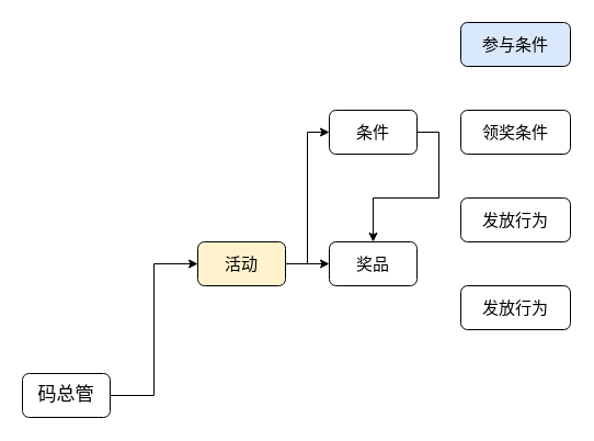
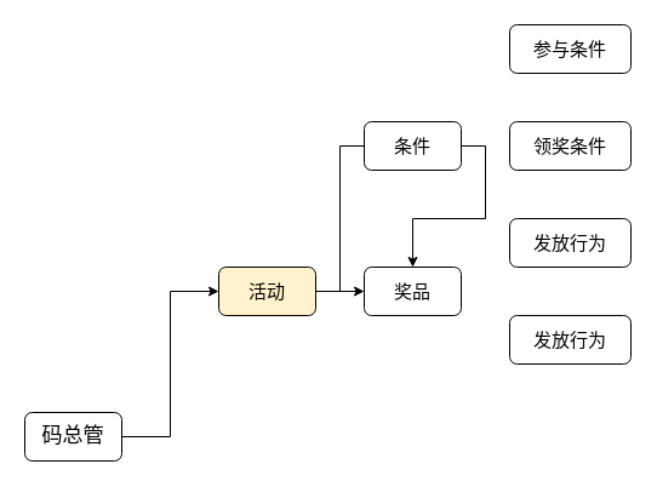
  <mxCell id="0" />
  <mxCell id="1" parent="0" />
  <mxCell id="2" style="edgeStyle=orthogonalEdgeStyle;rounded=0;orthogonalLoop=1;jettySize=auto;html=1;exitX=1;exitY=0.5;exitDx=0;exitDy=0;entryX=0;entryY=0.5;entryDx=0;entryDy=0;fontSize=17;" edge="1" parent="1" source="3" target="6"><mxGeometry relative="1" as="geometry" /></mxCell>
  <mxCell id="3" value="码总管" style="rounded=1;whiteSpace=wrap;html=1;fontSize=17;" vertex="1" parent="1"><mxGeometry x="20" y="340" width="80" height="40" as="geometry" /></mxCell>
  <mxCell id="4" style="edgeStyle=orthogonalEdgeStyle;rounded=0;orthogonalLoop=1;jettySize=auto;html=1;exitX=1;exitY=0.5;exitDx=0;exitDy=0;entryX=0;entryY=0.5;entryDx=0;entryDy=0;fontSize=17;" edge="1" parent="1" source="6" target="9"><mxGeometry relative="1" as="geometry" /></mxCell>
- <mxCell id="5" style="edgeStyle=orthogonalEdgeStyle;rounded=0;orthogonalLoop=1;jettySize=auto;html=1;exitX=1;exitY=0.5;exitDx=0;exitDy=0;entryX=0;entryY=0.5;entryDx=0;entryDy=0;fontSize=17;" edge="1" parent="1" source="6" target="8"><mxGeometry relative="1" as="geometry" /></mxCell>
+ <mxCell id="5" style="edgeStyle=orthogonalEdgeStyle;rounded=0;orthogonalLoop=1;jettySize=auto;html=1;exitX=1;exitY=0.5;exitDx=0;exitDy=0;entryX=0;entryY=0.5;entryDx=0;entryDy=0;fontSize=17;endArrow=none;" edge="1" parent="1" source="6" target="8"><mxGeometry relative="1" as="geometry" /></mxCell>
  <mxCell id="6" value="活动" style="rounded=1;whiteSpace=wrap;html=1;fontSize=15;fillColor=#fff2cc;" vertex="1" parent="1"><mxGeometry x="180" y="220" width="80" height="40" as="geometry" /></mxCell>
  <mxCell id="7" style="edgeStyle=orthogonalEdgeStyle;rounded=0;orthogonalLoop=1;jettySize=auto;html=1;exitX=1;exitY=0.5;exitDx=0;exitDy=0;fontSize=17;" edge="1" parent="1" source="8" target="9"><mxGeometry relative="1" as="geometry" /></mxCell>
  <mxCell id="8" value="条件" style="rounded=1;whiteSpace=wrap;html=1;fontSize=15;" vertex="1" parent="1"><mxGeometry x="300" y="100" width="80" height="40" as="geometry" /></mxCell>
  <mxCell id="9" value="奖品" style="rounded=1;whiteSpace=wrap;html=1;fontSize=15;" vertex="1" parent="1"><mxGeometry x="300" y="220" width="80" height="40" as="geometry" /></mxCell>
- <mxCell id="10" value="参与条件" style="rounded=1;whiteSpace=wrap;html=1;fontSize=15;fillColor=#dae8fc;" vertex="1" parent="1"><mxGeometry x="420" width="100" height="40" as="geometry" y="20" /></mxCell>
+ <mxCell id="10" value="参与条件" style="rounded=1;whiteSpace=wrap;html=1;fontSize=15;" vertex="1" parent="1"><mxGeometry x="420" width="100" height="40" as="geometry" y="20" /></mxCell>
  <mxCell id="11" value="领奖条件" style="rounded=1;whiteSpace=wrap;html=1;fontSize=15;" vertex="1" parent="1"><mxGeometry x="420" y="100" width="100" height="40" as="geometry" /></mxCell>
  <mxCell id="12" value="发放行为" style="rounded=1;whiteSpace=wrap;html=1;fontSize=15;" vertex="1" parent="1"><mxGeometry x="420" y="180" width="100" height="40" as="geometry" /></mxCell>
  <mxCell id="13" value="发放行为" style="rounded=1;whiteSpace=wrap;html=1;fontSize=15;" vertex="1" parent="1"><mxGeometry x="420" y="260" width="100" height="40" as="geometry" /></mxCell>
